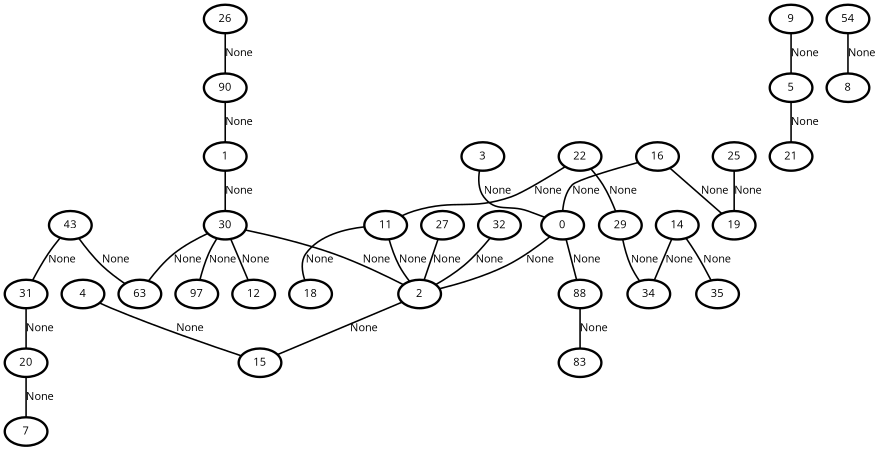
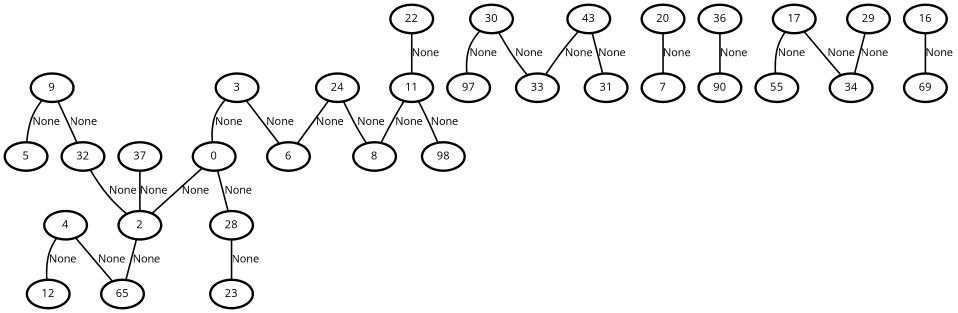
  graph {
    fontname="Open Sans"
    node [fontname="Open Sans" penwidth=3]
    edge [fontname="Open Sans" penwidth=2]
    n1 [label=0]
    n2 [label=2]
-   n3 [label=88]
-   n4 [label=15]
-   n5 [label=83]
-   n6 [label=1]
+   n3 [label=28]
+   n4 [label=65]
+   n5 [label=23]
    n7 [label=30]
-   n8 [label=63]
+   n8 [label=33]
    n9 [label=97]
    n10 [label=3]
+   n11 [label=6]
    n12 [label=4]
    n13 [label=12]
    n14 [label=5]
-   n15 [label=21]
    n16 [label=7]
    n17 [label=8]
    n18 [label=9]
    n19 [label=32]
    n20 [label=90]
    n21 [label=11]
-   n22 [label=18]
+   n22 [label=98]
    n23 [label=43]
    n24 [label=31]
    n25 [label=20]
-   n26 [label=14]
+   n26 [label=17]
    n27 [label=34]
-   n28 [label=35]
+   n28 [label=55]
    n29 [label=16]
-   n30 [label=19]
+   n30 [label=69]
    n31 [label=22]
    n32 [label=29]
-   n33 [label=54]
-   n34 [label=25]
-   n35 [label=26]
-   n36 [label=27]
+   n33 [label=24]
+   n35 [label=36]
+   n36 [label=37]
    n1 -- n2 [label=None]
    n1 -- n3 [label=None]
    n2 -- n4 [label=None]
    n3 -- n5 [label=None]
-   n6 -- n7 [label=None]
-   n7 -- n2 [label=None]
    n7 -- n8 [label=None]
    n7 -- n9 [label=None]
    n10 -- n1 [label=None]
+   n10 -- n11 [label=None]
    n12 -- n4 [label=None]
-   n7 -- n13 [label=None]
-   n14 -- n15 [label=None]
+   n12 -- n13 [label=None]
    n18 -- n14 [label=None]
+   n18 -- n19 [label=None]
    n19 -- n2 [label=None]
-   n20 -- n6 [label=None]
-   n21 -- n2 [label=None]
+   n21 -- n17 [label=None]
    n21 -- n22 [label=None]
    n23 -- n8 [label=None]
    n23 -- n24 [label=None]
-   n24 -- n25 [label=None]
    n25 -- n16 [label=None]
    n26 -- n27 [label=None]
    n26 -- n28 [label=None]
-   n29 -- n1 [label=None]
    n29 -- n30 [label=None]
    n31 -- n21 [label=None]
-   n31 -- n32 [label=None]
    n32 -- n27 [label=None]
+   n33 -- n11 [label=None]
    n33 -- n17 [label=None]
-   n34 -- n30 [label=None]
    n35 -- n20 [label=None]
    n36 -- n2 [label=None]
  }
